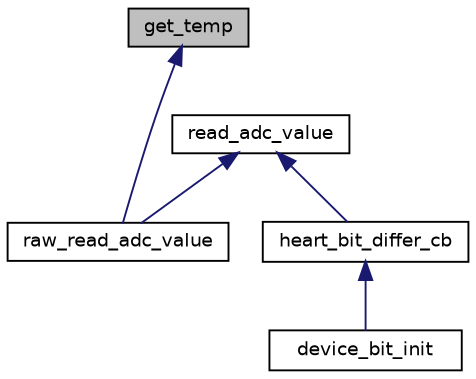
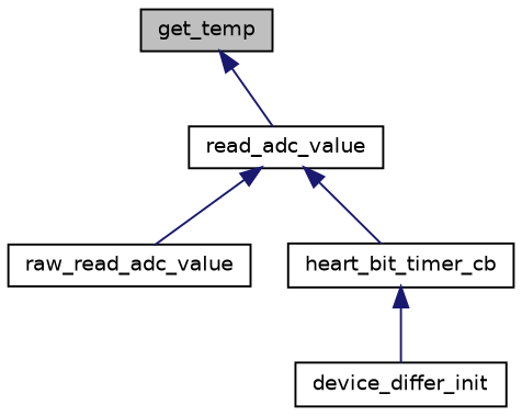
  digraph {
    rankdir=TB
    node [color=black fillcolor=white fontname=Helvetica fontsize=10 shape=record style=filled]
    edge [color=midnightblue dir=back fontname=Helvetica fontsize=10 labelfontname=Helvetica labelfontsize=10 style=solid]
    n1 [fillcolor=grey75 fontcolor=black height=0.2 label=get_temp width=0.4]
    n2 [height=0.2 label=raw_read_adc_value width=0.4]
    n3 [height=0.2 label=read_adc_value width=0.4]
-   n4 [height=0.2 label=heart_bit_differ_cb width=0.4]
-   n5 [height=0.2 label=device_bit_init width=0.4]
-   n1 -> n2
+   n4 [height=0.2 label=heart_bit_timer_cb width=0.4]
+   n5 [height=0.2 label=device_differ_init width=0.4]
+   n1 -> n3
    n3 -> n2
    n3 -> n4
    n4 -> n5
  }
